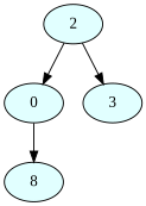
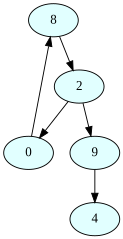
  digraph {
    fontname="Liberation Serif"
    node [fillcolor="#e1ffff" fontname="Liberation Serif" style=filled]
    edge [fontname="Liberation Serif"]
    n1 [label=8]
    0
    2
-   3
+   3 [label=9]
+   4
+   n1 -> 2
    0 -> n1
    2 -> 0
    2 -> 3
+   3 -> 4
  }
